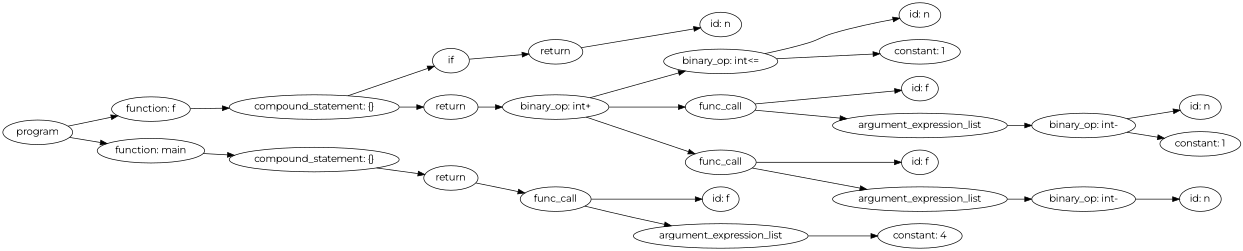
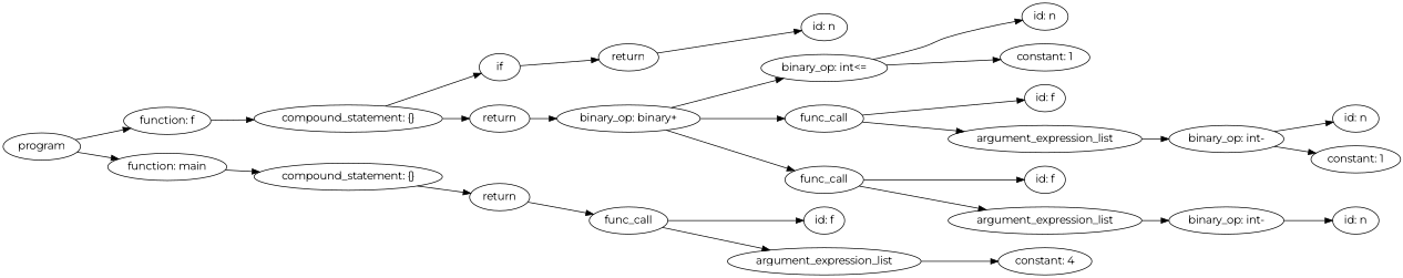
  strict digraph {
    fontname=Montserrat
    rankdir=LR
    node [fontname=Montserrat]
    edge [fontname=Montserrat]
    n1 [height=0.5 label=program width=1.1389]
    n2 [height=0.5 label="function: f" width=1.336]
    n3 [height=0.5 label="function: main" width=1.7512]
    n4 [height=0.5 label="compound_statement: {}" width=2.7984]
    n5 [height=0.5 label="compound_statement: {}" width=2.7984]
    n6 [height=0.5 label=if width=0.75]
    n7 [height=0.5 label=return width=0.88889]
    n8 [height=0.5 label=return width=0.88889]
    n9 [height=0.5 label=return width=0.88889]
-   n10 [height=0.5 label="binary_op: int+" width=1.8234]
+   n10 [height=0.5 label="binary_op: binary+" width=1.8234]
    n11 [height=0.5 label=func_call width=1.2096]
    n12 [height=0.5 label="binary_op: int<=" width=1.9861]
    n13 [height=0.5 label="id: n" width=0.75]
    n14 [height=0.5 label="constant: 1" width=1.375]
    n15 [height=0.5 label="id: n" width=0.75]
    n16 [height=0.5 label=func_call width=1.2096]
    n17 [height=0.5 label=func_call width=1.2096]
    n18 [height=0.5 label="id: f" width=0.75]
    n19 [height=0.5 label=argument_expression_list width=2.8194]
    n20 [height=0.5 label="id: f" width=0.75]
    n21 [height=0.5 label=argument_expression_list width=2.8194]
    n22 [height=0.5 label="id: f" width=0.75]
    n23 [height=0.5 label=argument_expression_list width=2.8194]
    n24 [height=0.5 label="constant: 4" width=1.375]
    n25 [height=0.5 label="binary_op: int-" width=1.7693]
    n26 [height=0.5 label="binary_op: int-" width=1.7693]
    n27 [height=0.5 label="id: n" width=0.75]
    n28 [height=0.5 label="constant: 1" width=1.375]
    n29 [height=0.5 label="id: n" width=0.75]
    n1 -> n2
    n1 -> n3
    n2 -> n4
    n3 -> n5
    n4 -> n6
    n4 -> n7
    n5 -> n8
    n6 -> n9
    n7 -> n10
    n8 -> n11
    n9 -> n15
    n10 -> n12
    n10 -> n16
    n10 -> n17
    n11 -> n18
    n11 -> n19
    n12 -> n13
    n12 -> n14
    n16 -> n20
    n16 -> n21
    n17 -> n22
    n17 -> n23
    n19 -> n24
    n21 -> n25
    n23 -> n26
    n25 -> n27
    n25 -> n28
    n26 -> n29
  }
